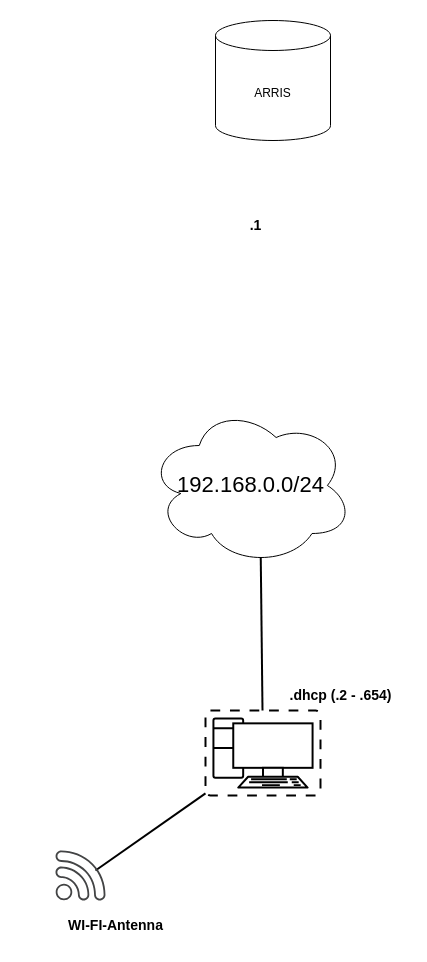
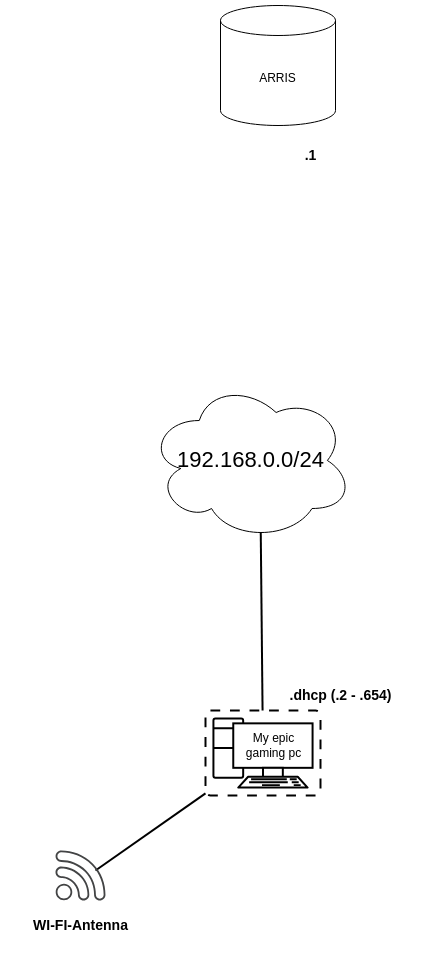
  <mxCell id="0" />
  <mxCell id="1" parent="0" />
- <mxCell id="2" value="ARRIS" style="shape=cylinder3;whiteSpace=wrap;html=1;boundedLbl=1;backgroundOutline=1;size=15;direction=east;flipH=0;flipV=0;" parent="1" vertex="1"><mxGeometry x="215" y="20" width="115" height="120" as="geometry" /></mxCell>
+ <mxCell id="2" value="ARRIS" style="shape=cylinder3;whiteSpace=wrap;html=1;boundedLbl=1;backgroundOutline=1;size=15;direction=east;flipH=0;flipV=0;" parent="1" vertex="1"><mxGeometry x="220" y="5" width="115" height="120" as="geometry" /></mxCell>
  <mxCell id="3" value="" style="group;movable=0;resizable=0;rotatable=0;deletable=0;editable=0;connectable=0;" parent="1" vertex="1" connectable="0"><mxGeometry x="125" y="710" width="250" height="133" as="geometry" /></mxCell>
  <mxCell id="4" value="" style="verticalAlign=top;verticalLabelPosition=bottom;labelPosition=center;align=center;html=1;outlineConnect=0;gradientDirection=north;strokeWidth=2;shape=mxgraph.networks.virtual_pc;fillStyle=auto;labelBackgroundColor=none;" parent="3" vertex="1"><mxGeometry x="80" width="115" height="85" as="geometry" /></mxCell>
+ <mxCell id="5" value="My epic&lt;br&gt;gaming pc" style="text;html=1;align=center;verticalAlign=middle;resizable=0;points=[];autosize=1;strokeColor=none;fillColor=none;" parent="3" vertex="1"><mxGeometry x="107.5" y="15" width="80" height="40" as="geometry" /></mxCell>
  <mxCell id="6" value="" style="endArrow=none;html=1;rounded=0;strokeWidth=2;" edge="1" parent="1" target="4"><mxGeometry width="50" height="50" relative="1" as="geometry"><mxPoint x="95" y="870" as="sourcePoint" /><mxPoint x="185" y="810" as="targetPoint" /></mxGeometry></mxCell>
- <mxCell id="7" value="WI-FI-Antenna" style="text;html=1;align=center;verticalAlign=middle;resizable=0;points=[];autosize=1;strokeColor=none;fillColor=none;fontSize=14;fontStyle=1" vertex="1" parent="1"><mxGeometry x="55" y="910" width="120" height="30" as="geometry" /></mxCell>
+ <mxCell id="7" value="WI-FI-Antenna" style="text;html=1;align=center;verticalAlign=middle;resizable=0;points=[];autosize=1;strokeColor=none;fillColor=none;fontSize=14;fontStyle=1" vertex="1" parent="1"><mxGeometry x="20" y="910" width="120" height="30" as="geometry" /></mxCell>
  <mxCell id="8" value="" style="sketch=0;pointerEvents=1;shadow=0;dashed=0;html=1;strokeColor=none;fillColor=#434445;aspect=fixed;labelPosition=center;verticalLabelPosition=bottom;verticalAlign=top;align=center;outlineConnect=0;shape=mxgraph.vvd.wi_fi;" vertex="1" parent="1"><mxGeometry x="55" y="850" width="50" height="50" as="geometry" /></mxCell>
- <mxCell id="9" value="192.168.0.0/24" style="ellipse;shape=cloud;whiteSpace=wrap;html=1;fontSize=22;" vertex="1" parent="1"><mxGeometry x="147.5" y="405" width="205" height="160" as="geometry" /></mxCell>
+ <mxCell id="9" value="192.168.0.0/24" style="ellipse;shape=cloud;whiteSpace=wrap;html=1;fontSize=22;" vertex="1" parent="1"><mxGeometry x="147.5" y="380" width="205" height="160" as="geometry" /></mxCell>
  <mxCell id="10" value="" style="endArrow=none;html=1;rounded=0;strokeWidth=2;entryX=0.55;entryY=0.95;entryDx=0;entryDy=0;entryPerimeter=0;" edge="1" parent="1" source="4" target="9"><mxGeometry width="50" height="50" relative="1" as="geometry"><mxPoint x="405.005" y="832" as="sourcePoint" /><mxPoint x="405.35" y="560" as="targetPoint" /></mxGeometry></mxCell>
  <mxCell id="11" value=".dhcp (.2 - .654)" style="text;html=1;align=center;verticalAlign=middle;resizable=0;points=[];autosize=1;strokeColor=none;fillColor=none;fontSize=14;fontStyle=1" vertex="1" parent="1"><mxGeometry x="275" y="680" width="130" height="30" as="geometry" /></mxCell>
- <mxCell id="12" value=".1" style="text;html=1;align=center;verticalAlign=middle;resizable=0;points=[];autosize=1;strokeColor=none;fillColor=none;fontSize=14;fontStyle=1" vertex="1" parent="1"><mxGeometry x="235" y="210" width="40" height="30" as="geometry" /></mxCell>
+ <mxCell id="12" value=".1" style="text;html=1;align=center;verticalAlign=middle;resizable=0;points=[];autosize=1;strokeColor=none;fillColor=none;fontSize=14;fontStyle=1" vertex="1" parent="1"><mxGeometry x="290" y="140" width="40" height="30" as="geometry" /></mxCell>
